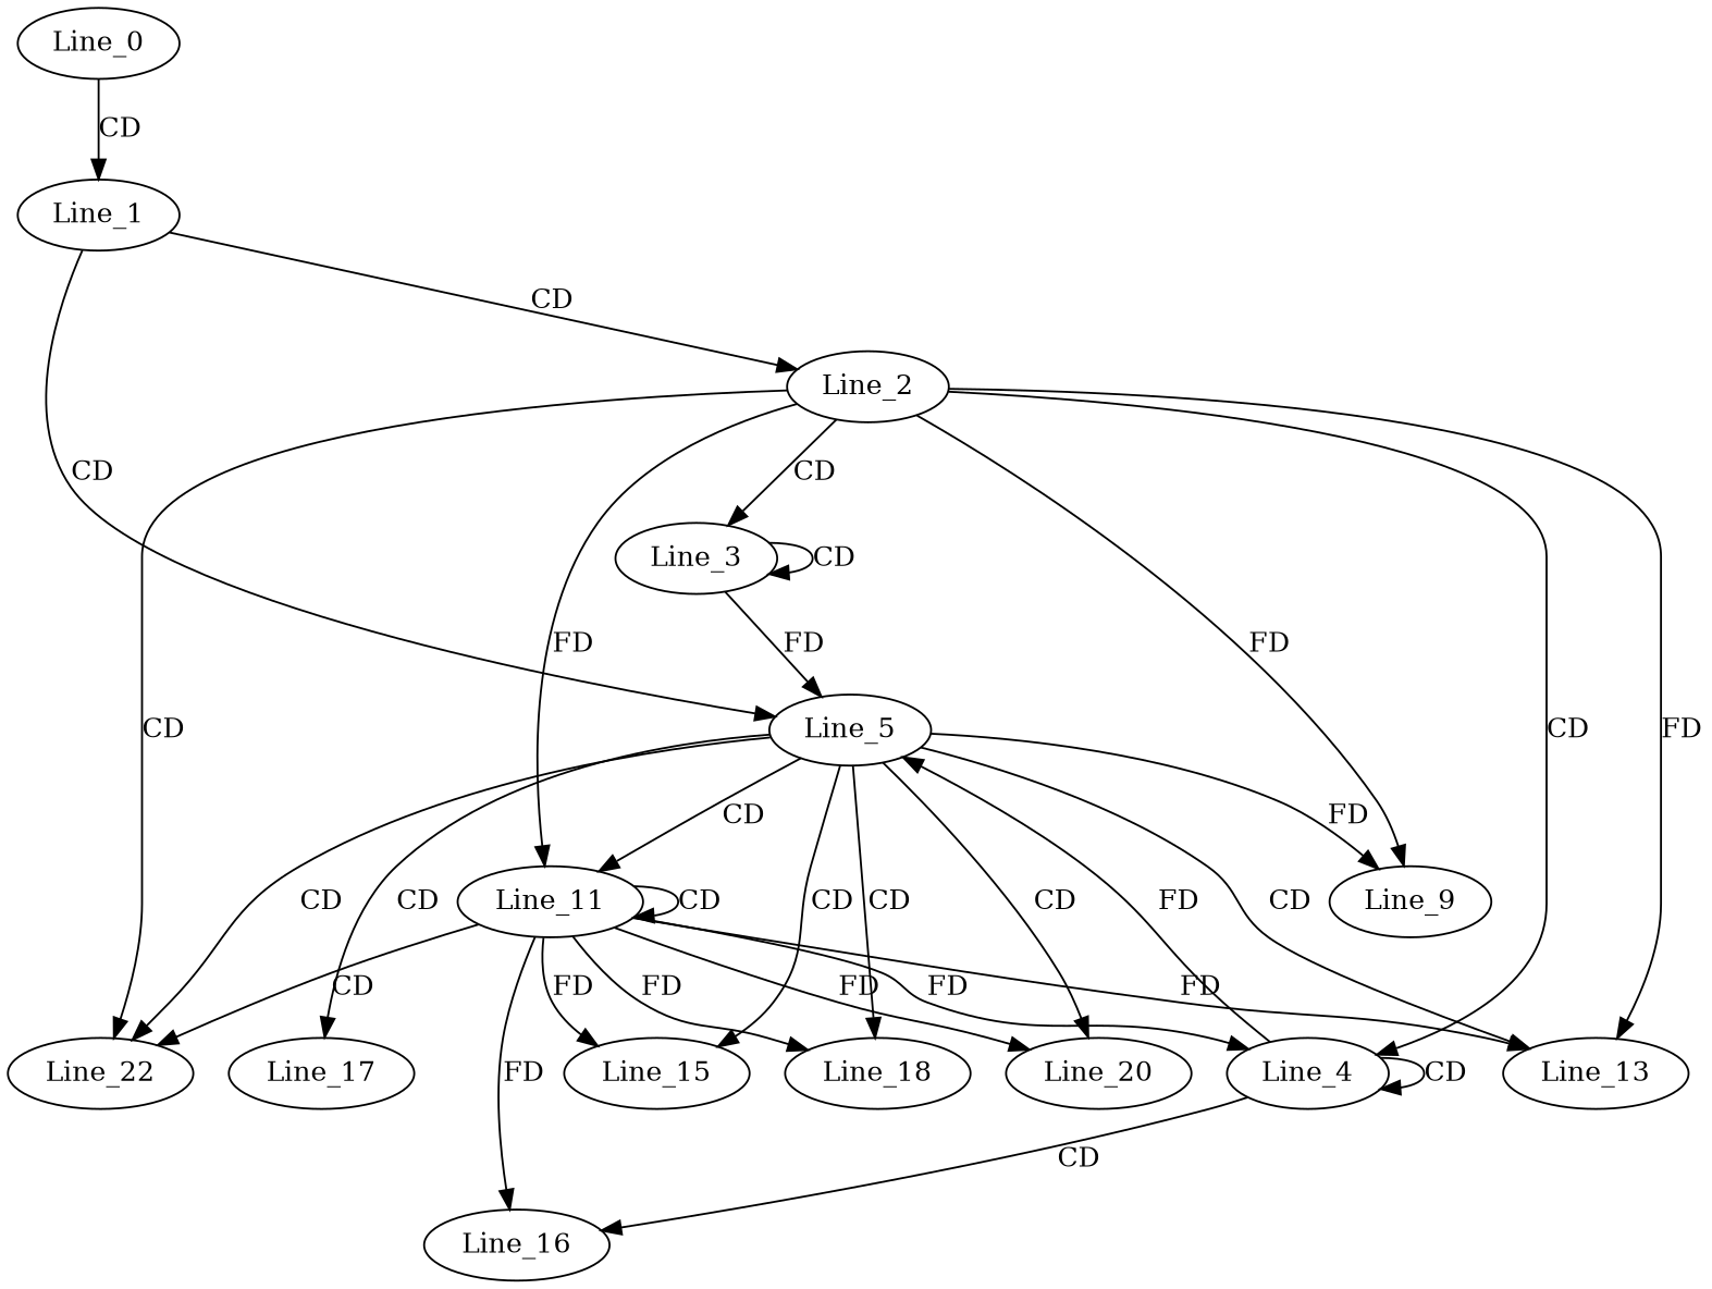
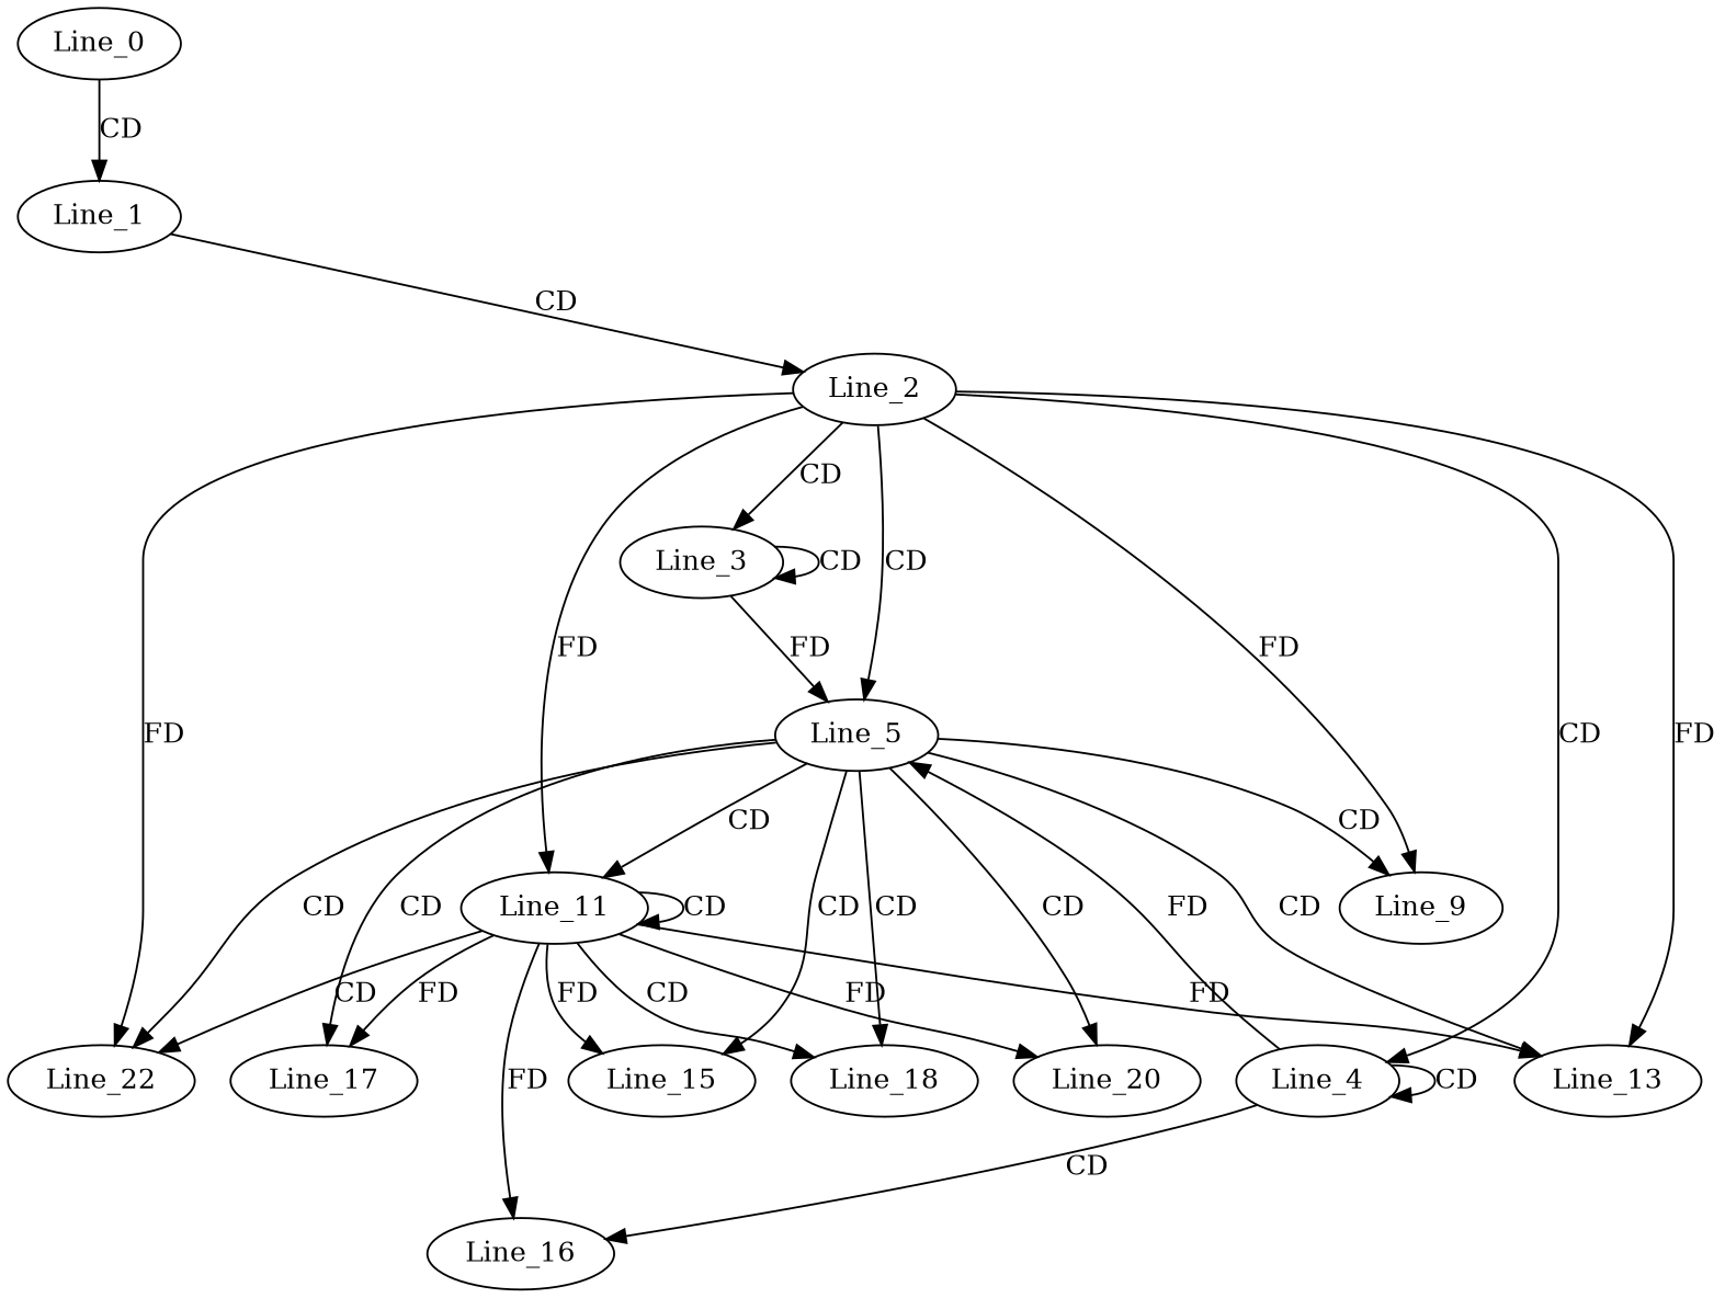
  digraph {
    Line_0
    Line_1
    Line_2
    Line_3
    Line_4
    Line_5
    Line_9
    Line_11
    Line_13
    Line_22
    Line_16
    n12 [label=Line_17]
    Line_15
    Line_18
    Line_20
    Line_0 -> Line_1 [label=CD]
    Line_1 -> Line_2 [label=CD]
    Line_2 -> Line_3 [label=CD]
    Line_2 -> Line_4 [label=CD]
-   Line_1 -> Line_5 [label=CD]
+   Line_2 -> Line_5 [label=CD]
    Line_2 -> Line_9 [label=FD]
    Line_2 -> Line_11 [label=FD]
    Line_2 -> Line_13 [label=FD]
-   Line_2 -> Line_22 [label=CD]
+   Line_2 -> Line_22 [label=FD]
    Line_3 -> Line_3 [label=CD]
    Line_3 -> Line_5 [label=FD]
    Line_4 -> Line_4 [label=CD]
    Line_4 -> Line_5 [label=FD]
    Line_4 -> Line_16 [label=CD]
-   Line_5 -> Line_9 [label=FD]
+   Line_5 -> Line_9 [label=CD]
    Line_5 -> Line_11 [label=CD]
    Line_5 -> Line_13 [label=CD]
    Line_5 -> Line_22 [label=CD]
    Line_5 -> n12 [label=CD]
    Line_5 -> Line_15 [label=CD]
    Line_5 -> Line_18 [label=CD]
    Line_5 -> Line_20 [label=CD]
    Line_11 -> Line_11 [label=CD]
    Line_11 -> Line_13 [label=FD]
    Line_11 -> Line_22 [label=CD]
    Line_11 -> Line_16 [label=FD]
-   Line_11 -> Line_4 [label=FD]
+   Line_11 -> n12 [label=FD]
    Line_11 -> Line_15 [label=FD]
-   Line_11 -> Line_18 [label=FD]
+   Line_11 -> Line_18 [label=CD]
    Line_11 -> Line_20 [label=FD]
  }
